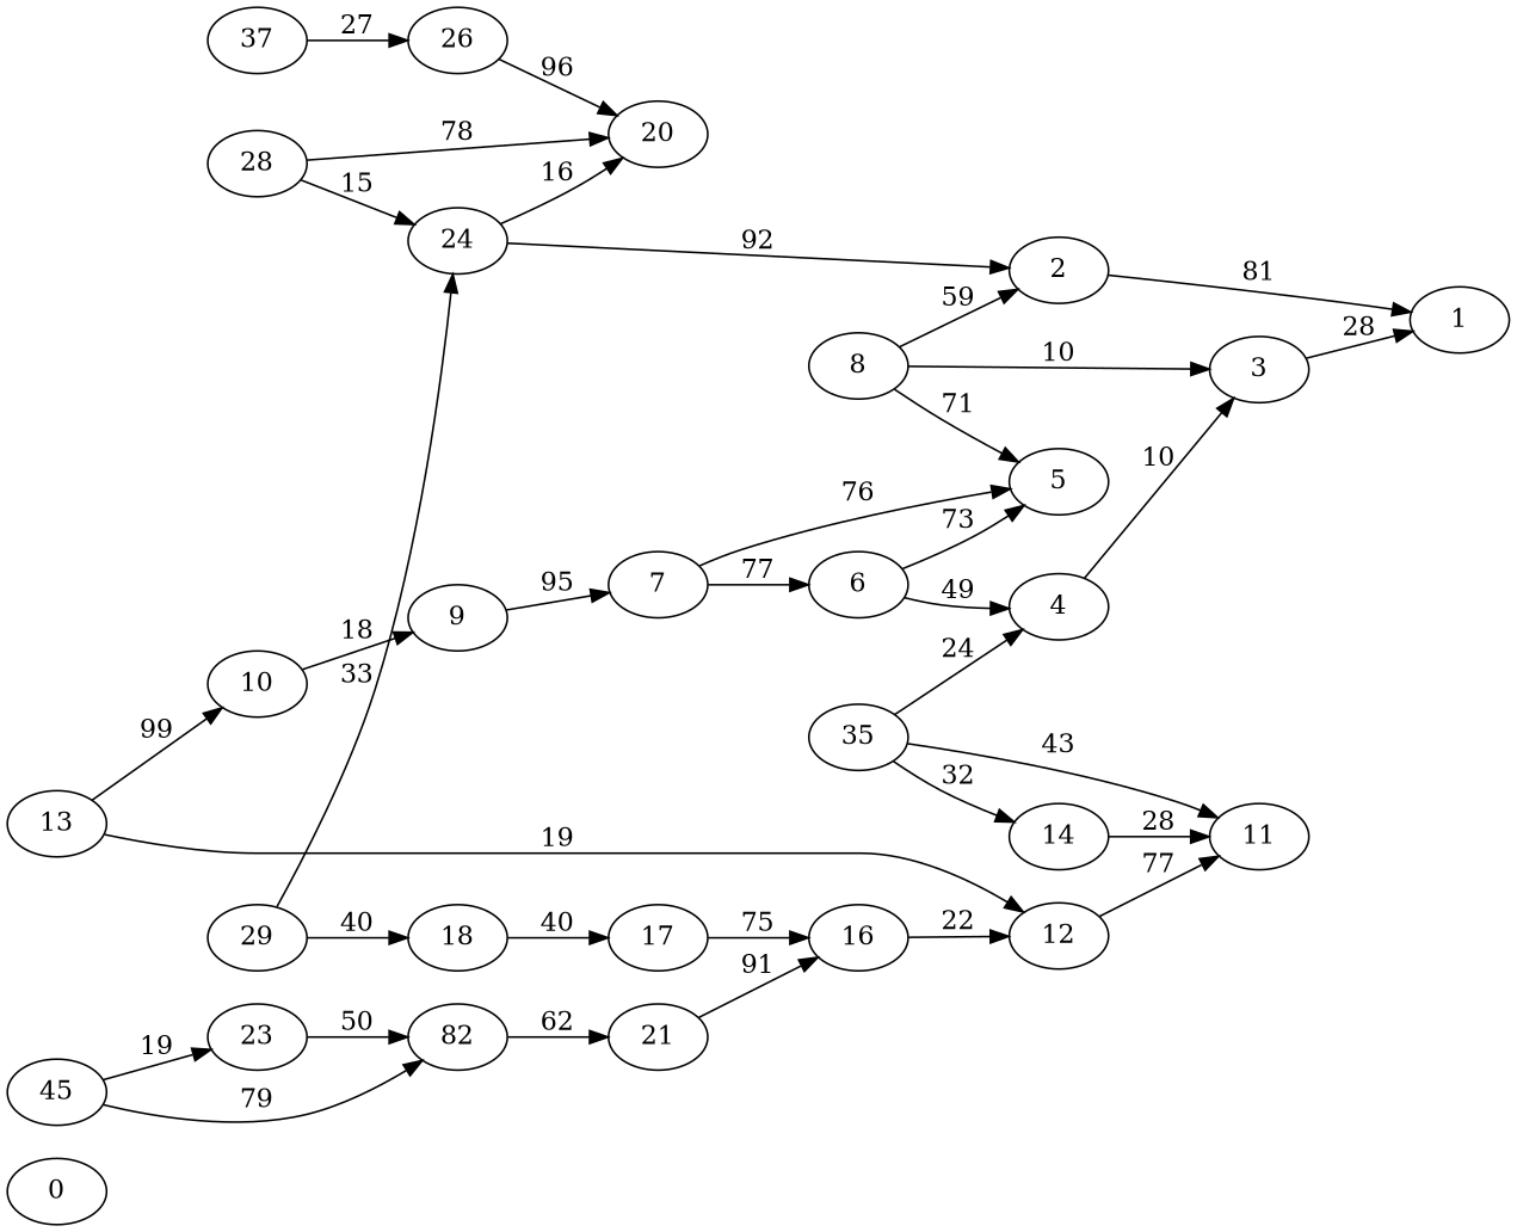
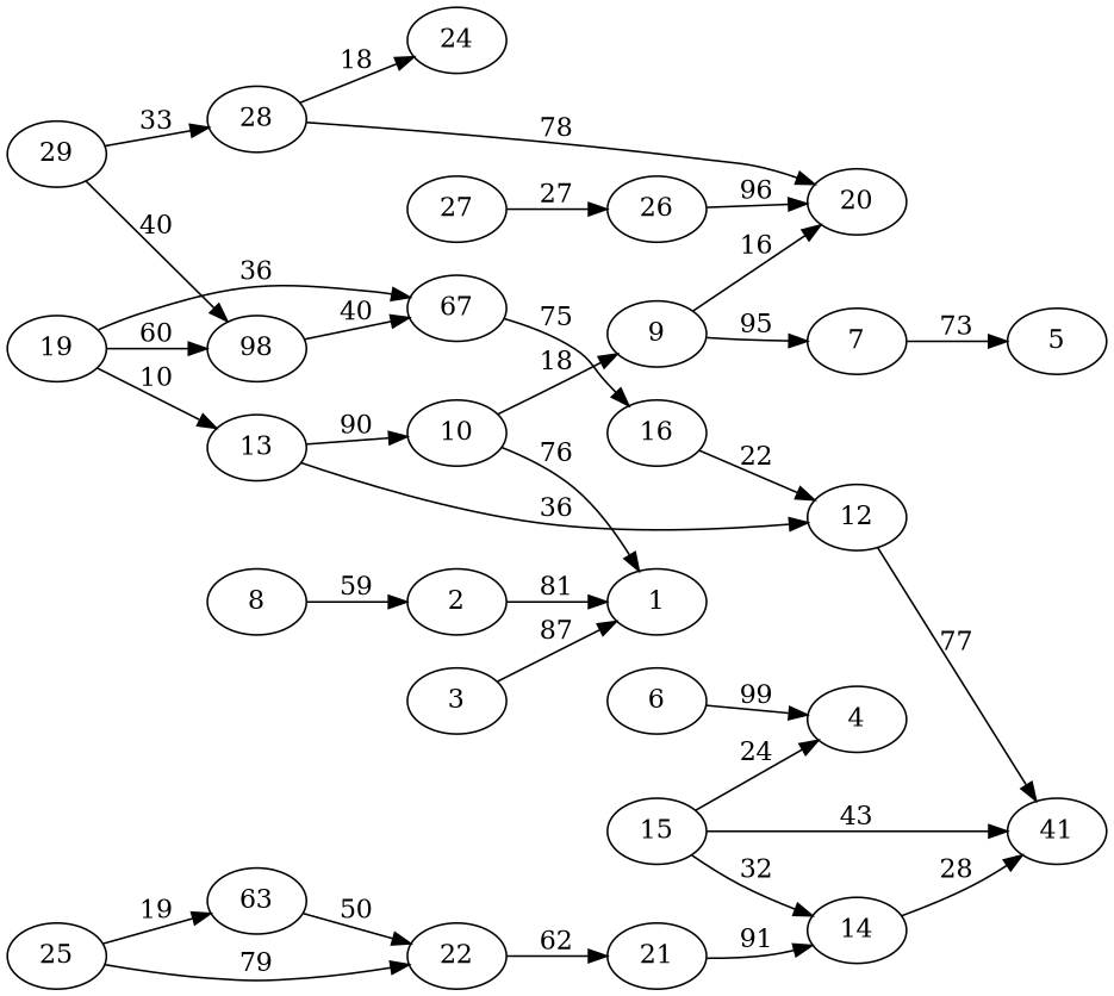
  digraph {
    rankdir=LR
-   0
    2
    1
    3
    4
    6
    5
    7
    8
    9
    10
    12
-   11
+   11 [label=41]
    13
    14
-   15 [label=35]
+   15
    16
-   17
-   18
+   17 [label=67]
+   18 [label=98]
+   19
    21
-   22 [label=82]
-   23
+   22
+   23 [label=63]
    24
    20
-   25 [label=45]
+   25
    26
-   27 [label=37]
+   27
    28
    29
    2 -> 1 [label=81]
-   3 -> 1 [label=28]
-   4 -> 3 [label=10]
-   6 -> 4 [label=49]
-   6 -> 5 [label=73]
-   7 -> 6 [label=77]
-   7 -> 5 [label=76]
+   3 -> 1 [label=87]
+   6 -> 4 [label=99]
+   7 -> 5 [label=73]
    8 -> 2 [label=59]
-   8 -> 3 [label=10]
-   8 -> 5 [label=71]
    9 -> 7 [label=95]
+   10 -> 1 [label=76]
    10 -> 9 [label=18]
    12 -> 11 [label=77]
-   13 -> 10 [label=99]
-   13 -> 12 [label=19]
+   13 -> 10 [label=90]
+   13 -> 12 [label=36]
    14 -> 11 [label=28]
    15 -> 4 [label=24]
    15 -> 11 [label=43]
    15 -> 14 [label=32]
    16 -> 12 [label=22]
    17 -> 16 [label=75]
    18 -> 17 [label=40]
-   21 -> 16 [label=91]
+   19 -> 13 [label=10]
+   19 -> 17 [label=36]
+   19 -> 18 [label=60]
+   21 -> 14 [label=91]
    22 -> 21 [label=62]
    23 -> 22 [label=50]
-   24 -> 2 [label=92]
-   24 -> 20 [label=16]
+   9 -> 20 [label=16]
    25 -> 22 [label=79]
    25 -> 23 [label=19]
    26 -> 20 [label=96]
    27 -> 26 [label=27]
-   28 -> 24 [label=15]
+   28 -> 24 [label=18]
    28 -> 20 [label=78]
    29 -> 18 [label=40]
-   29 -> 24 [label=33]
+   29 -> 28 [label=33]
  }
